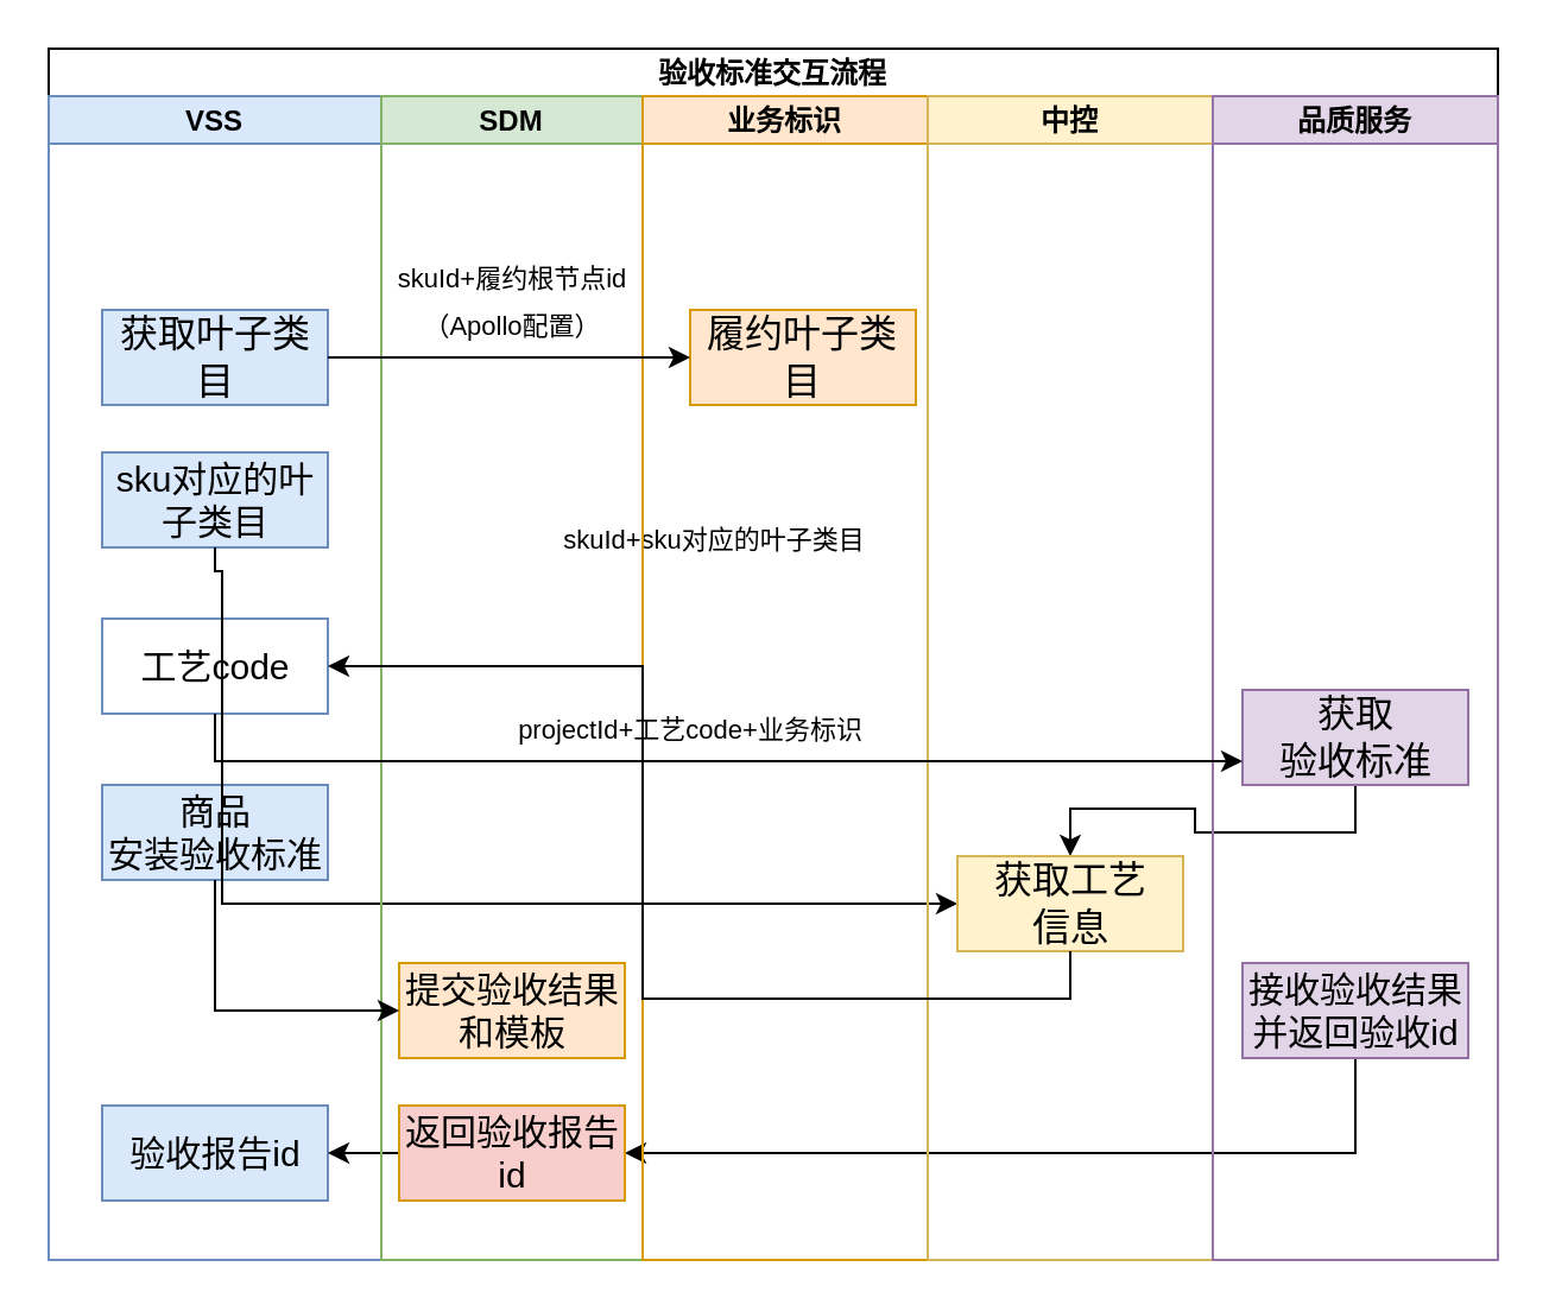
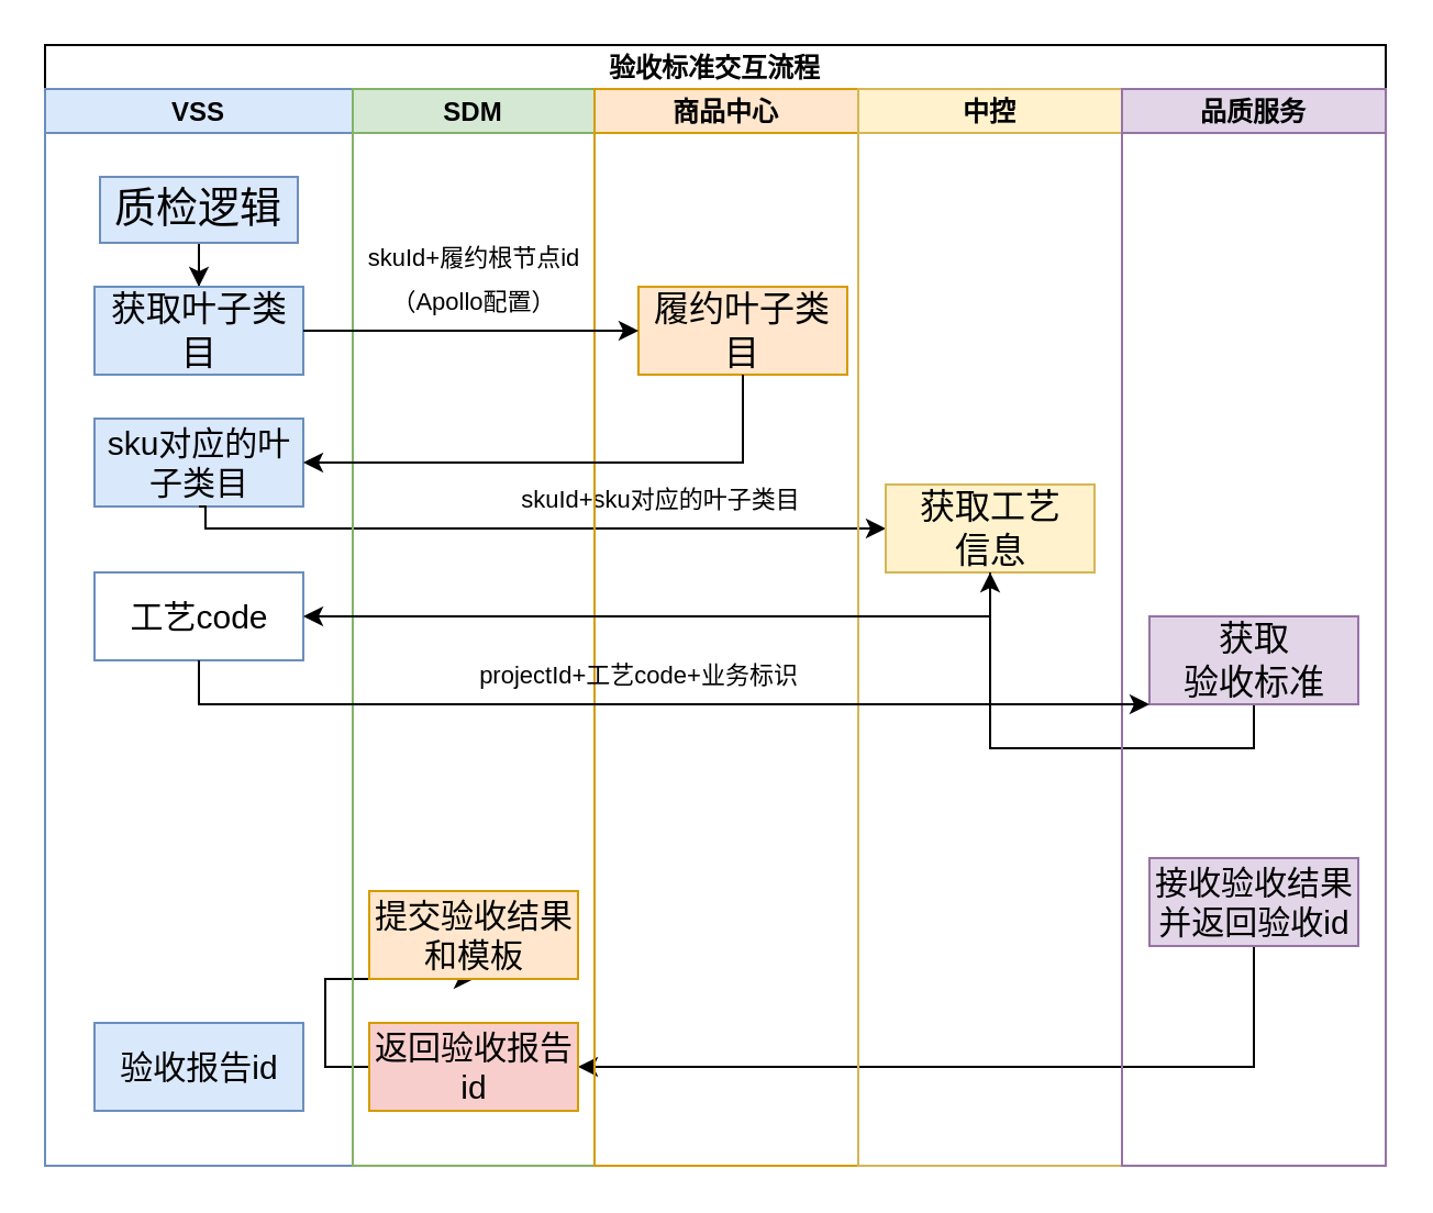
  <mxCell id="0" />
  <mxCell id="1" parent="0" />
  <mxCell id="2" value="验收标准交互流程" style="swimlane;childLayout=stackLayout;resizeParent=1;resizeParentMax=0;startSize=20;" vertex="1" parent="1"><mxGeometry x="20" y="20" width="610" height="510" as="geometry" /></mxCell>
  <mxCell id="3" value="VSS" style="swimlane;startSize=20;fillColor=#dae8fc;strokeColor=#6c8ebf;" vertex="1" parent="2"><mxGeometry y="20" width="140" height="490" as="geometry" /></mxCell>
+ <mxCell id="4" style="edgeStyle=orthogonalEdgeStyle;rounded=0;orthogonalLoop=1;jettySize=auto;html=1;entryX=0.5;entryY=0;entryDx=0;entryDy=0;fontSize=16;" edge="1" parent="3" source="5" target="6"><mxGeometry relative="1" as="geometry" /></mxCell>
+ <mxCell id="5" value="&lt;font style=&quot;font-size: 19px;&quot;&gt;质检逻辑&lt;/font&gt;" style="rounded=0;whiteSpace=wrap;html=1;fillColor=#dae8fc;strokeColor=#6c8ebf;" vertex="1" parent="3"><mxGeometry x="25" y="40" width="90" height="30" as="geometry" /></mxCell>
  <mxCell id="6" value="&lt;font style=&quot;font-size: 16px;&quot;&gt;获取叶子类目&lt;/font&gt;" style="rounded=0;whiteSpace=wrap;html=1;fillColor=#dae8fc;strokeColor=#6c8ebf;" vertex="1" parent="3"><mxGeometry x="22.5" y="90" width="95" height="40" as="geometry" /></mxCell>
  <mxCell id="7" value="&lt;font style=&quot;font-size: 15px;&quot;&gt;sku对应的叶子类目&lt;/font&gt;" style="rounded=0;whiteSpace=wrap;html=1;fillColor=#dae8fc;strokeColor=#6c8ebf;" vertex="1" parent="3"><mxGeometry x="22.5" y="150" width="95" height="40" as="geometry" /></mxCell>
  <mxCell id="8" value="&lt;font style=&quot;font-size: 15px;&quot;&gt;工艺code&lt;/font&gt;" style="rounded=0;whiteSpace=wrap;html=1;fillColor=#ffffff;strokeColor=#6c8ebf;" vertex="1" parent="3"><mxGeometry x="22.5" y="220" width="95" height="40" as="geometry" /></mxCell>
- <mxCell id="9" value="&lt;font style=&quot;font-size: 15px;&quot;&gt;商品&lt;br&gt;安装验收标准&lt;/font&gt;" style="rounded=0;whiteSpace=wrap;html=1;fillColor=#dae8fc;strokeColor=#6c8ebf;" vertex="1" parent="3"><mxGeometry x="22.5" y="290" width="95" height="40" as="geometry" /></mxCell>
  <mxCell id="10" value="&lt;span style=&quot;font-size: 15px;&quot;&gt;验收报告id&lt;/span&gt;" style="rounded=0;whiteSpace=wrap;html=1;fillColor=#dae8fc;strokeColor=#6c8ebf;" vertex="1" parent="3"><mxGeometry x="22.5" y="425" width="95" height="40" as="geometry" /></mxCell>
  <mxCell id="11" style="edgeStyle=orthogonalEdgeStyle;rounded=0;orthogonalLoop=1;jettySize=auto;html=1;exitX=0.5;exitY=1;exitDx=0;exitDy=0;entryX=0;entryY=0.5;entryDx=0;entryDy=0;fontSize=15;" edge="1" parent="2" source="7" target="25"><mxGeometry relative="1" as="geometry"><Array as="points"><mxPoint x="73" y="220" /></Array></mxGeometry></mxCell>
  <mxCell id="12" style="edgeStyle=orthogonalEdgeStyle;rounded=0;orthogonalLoop=1;jettySize=auto;html=1;exitX=0.5;exitY=1;exitDx=0;exitDy=0;fontSize=15;" edge="1" parent="2" source="27" target="25"><mxGeometry relative="1" as="geometry" /></mxCell>
  <mxCell id="13" style="edgeStyle=orthogonalEdgeStyle;rounded=0;orthogonalLoop=1;jettySize=auto;html=1;exitX=0.5;exitY=1;exitDx=0;exitDy=0;entryX=1;entryY=0.5;entryDx=0;entryDy=0;fontSize=15;" edge="1" parent="2" source="28" target="18"><mxGeometry relative="1" as="geometry" /></mxCell>
- <mxCell id="14" style="edgeStyle=orthogonalEdgeStyle;rounded=0;orthogonalLoop=1;jettySize=auto;html=1;exitX=0;exitY=0.5;exitDx=0;exitDy=0;entryX=1;entryY=0.5;entryDx=0;entryDy=0;fontSize=15;" edge="1" parent="2" source="18" target="10"><mxGeometry relative="1" as="geometry" /></mxCell>
+ <mxCell id="14" style="edgeStyle=orthogonalEdgeStyle;rounded=0;orthogonalLoop=1;jettySize=auto;html=1;exitX=0;exitY=0.5;exitDx=0;exitDy=0;fontSize=15;" edge="1" parent="2" source="18" target="17"><mxGeometry relative="1" as="geometry" /></mxCell>
  <mxCell id="15" value="SDM" style="swimlane;startSize=20;fillColor=#d5e8d4;strokeColor=#82b366;" vertex="1" parent="2"><mxGeometry x="140" y="20" width="110" height="490" as="geometry" /></mxCell>
  <mxCell id="16" value="&lt;font style=&quot;font-size: 11px;&quot;&gt;skuId+履约根节点id&lt;br&gt;（Apollo配置）&lt;/font&gt;" style="text;html=1;align=center;verticalAlign=middle;resizable=0;points=[];autosize=1;strokeColor=none;fillColor=none;fontSize=16;" vertex="1" parent="15"><mxGeometry x="-10" y="60" width="130" height="50" as="geometry" /></mxCell>
  <mxCell id="17" value="&lt;font style=&quot;font-size: 15px;&quot;&gt;提交验收结果和模板&lt;/font&gt;" style="rounded=0;whiteSpace=wrap;html=1;fillColor=#ffe6cc;strokeColor=#d79b00;" vertex="1" parent="15"><mxGeometry x="7.5" y="365" width="95" height="40" as="geometry" /></mxCell>
  <mxCell id="18" value="&lt;font style=&quot;font-size: 15px;&quot;&gt;返回验收报告id&lt;/font&gt;" style="rounded=0;whiteSpace=wrap;html=1;fillColor=#f8cecc;strokeColor=#d79b00;" vertex="1" parent="15"><mxGeometry x="7.5" y="425" width="95" height="40" as="geometry" /></mxCell>
  <mxCell id="19" value="&lt;font style=&quot;font-size: 11px;&quot;&gt;skuId+sku对应的叶子类目&lt;br&gt;&lt;/font&gt;" style="text;html=1;align=center;verticalAlign=middle;resizable=0;points=[];autosize=1;strokeColor=none;fillColor=none;fontSize=16;" vertex="1" parent="15"><mxGeometry x="60" y="170" width="160" height="30" as="geometry" /></mxCell>
- <mxCell id="20" value="业务标识" style="swimlane;startSize=20;fillColor=#ffe6cc;strokeColor=#d79b00;" vertex="1" parent="2"><mxGeometry x="250" y="20" width="120" height="490" as="geometry" /></mxCell>
+ <mxCell id="20" value="商品中心" style="swimlane;startSize=20;fillColor=#ffe6cc;strokeColor=#d79b00;" vertex="1" parent="2"><mxGeometry x="250" y="20" width="120" height="490" as="geometry" /></mxCell>
  <mxCell id="21" value="&lt;font style=&quot;font-size: 16px;&quot;&gt;履约叶子类目&lt;/font&gt;" style="rounded=0;whiteSpace=wrap;html=1;fillColor=#ffe6cc;strokeColor=#d79b00;" vertex="1" parent="20"><mxGeometry x="20" y="90" width="95" height="40" as="geometry" /></mxCell>
  <mxCell id="22" value="&lt;font style=&quot;font-size: 11px;&quot;&gt;projectId+工艺code+业务标识&lt;br&gt;&lt;/font&gt;" style="text;html=1;align=center;verticalAlign=middle;resizable=0;points=[];autosize=1;strokeColor=none;fillColor=none;fontSize=16;" vertex="1" parent="20"><mxGeometry x="-70" y="250" width="180" height="30" as="geometry" /></mxCell>
  <mxCell id="23" style="edgeStyle=orthogonalEdgeStyle;rounded=0;orthogonalLoop=1;jettySize=auto;html=1;exitX=1;exitY=0.5;exitDx=0;exitDy=0;entryX=0;entryY=0.5;entryDx=0;entryDy=0;fontSize=16;" edge="1" parent="2" source="6" target="21"><mxGeometry relative="1" as="geometry" /></mxCell>
  <mxCell id="24" value="中控" style="swimlane;startSize=20;fillColor=#fff2cc;strokeColor=#d6b656;" vertex="1" parent="2"><mxGeometry x="370" y="20" width="120" height="490" as="geometry" /></mxCell>
- <mxCell id="25" value="&lt;font style=&quot;font-size: 16px;&quot;&gt;获取工艺&lt;br&gt;信息&lt;/font&gt;" style="rounded=0;whiteSpace=wrap;html=1;fillColor=#fff2cc;strokeColor=#d6b656;" vertex="1" parent="24"><mxGeometry x="12.5" y="320" width="95" height="40" as="geometry" /></mxCell>
+ <mxCell id="25" value="&lt;font style=&quot;font-size: 16px;&quot;&gt;获取工艺&lt;br&gt;信息&lt;/font&gt;" style="rounded=0;whiteSpace=wrap;html=1;fillColor=#fff2cc;strokeColor=#d6b656;" vertex="1" parent="24"><mxGeometry x="12.5" y="180" width="95" height="40" as="geometry" /></mxCell>
  <mxCell id="26" value="品质服务" style="swimlane;startSize=20;fillColor=#e1d5e7;strokeColor=#9673a6;" vertex="1" parent="2"><mxGeometry x="490" y="20" width="120" height="490" as="geometry" /></mxCell>
- <mxCell id="27" value="&lt;font style=&quot;font-size: 16px;&quot;&gt;获取&lt;br&gt;验收标准&lt;br&gt;&lt;/font&gt;" style="rounded=0;whiteSpace=wrap;html=1;fillColor=#e1d5e7;strokeColor=#9673a6;" vertex="1" parent="26"><mxGeometry x="12.5" y="250" width="95" height="40" as="geometry" /></mxCell>
- <mxCell id="28" value="&lt;font style=&quot;font-size: 15px;&quot;&gt;接收验收结果并返回验收id&lt;/font&gt;" style="rounded=0;whiteSpace=wrap;html=1;fillColor=#e1d5e7;strokeColor=#9673a6;" vertex="1" parent="26"><mxGeometry x="12.5" y="365" width="95" height="40" as="geometry" /></mxCell>
+ <mxCell id="27" value="&lt;font style=&quot;font-size: 16px;&quot;&gt;获取&lt;br&gt;验收标准&lt;br&gt;&lt;/font&gt;" style="rounded=0;whiteSpace=wrap;html=1;fillColor=#e1d5e7;strokeColor=#9673a6;" vertex="1" parent="26"><mxGeometry x="12.5" y="240" width="95" height="40" as="geometry" /></mxCell>
+ <mxCell id="28" value="&lt;font style=&quot;font-size: 15px;&quot;&gt;接收验收结果并返回验收id&lt;/font&gt;" style="rounded=0;whiteSpace=wrap;html=1;fillColor=#e1d5e7;strokeColor=#9673a6;" vertex="1" parent="26"><mxGeometry x="12.5" y="350" width="95" height="40" as="geometry" /></mxCell>
+ <mxCell id="29" style="edgeStyle=orthogonalEdgeStyle;rounded=0;orthogonalLoop=1;jettySize=auto;html=1;exitX=0.5;exitY=1;exitDx=0;exitDy=0;entryX=1;entryY=0.5;entryDx=0;entryDy=0;fontSize=15;" edge="1" parent="2" source="21" target="7"><mxGeometry relative="1" as="geometry" /></mxCell>
  <mxCell id="30" style="edgeStyle=orthogonalEdgeStyle;rounded=0;orthogonalLoop=1;jettySize=auto;html=1;exitX=0.5;exitY=1;exitDx=0;exitDy=0;entryX=1;entryY=0.5;entryDx=0;entryDy=0;fontSize=15;" edge="1" parent="2" source="25" target="8"><mxGeometry relative="1" as="geometry" /></mxCell>
- <mxCell id="31" style="edgeStyle=orthogonalEdgeStyle;rounded=0;orthogonalLoop=1;jettySize=auto;html=1;exitX=0.5;exitY=1;exitDx=0;exitDy=0;entryX=0;entryY=0.5;entryDx=0;entryDy=0;fontSize=15;" edge="1" parent="2" source="9" target="17"><mxGeometry relative="1" as="geometry" /></mxCell>
  <mxCell id="32" style="edgeStyle=orthogonalEdgeStyle;rounded=0;orthogonalLoop=1;jettySize=auto;html=1;exitX=0.5;exitY=1;exitDx=0;exitDy=0;fontSize=15;" edge="1" parent="2" source="8" target="27"><mxGeometry relative="1" as="geometry"><Array as="points"><mxPoint x="70" y="300" /></Array></mxGeometry></mxCell>
